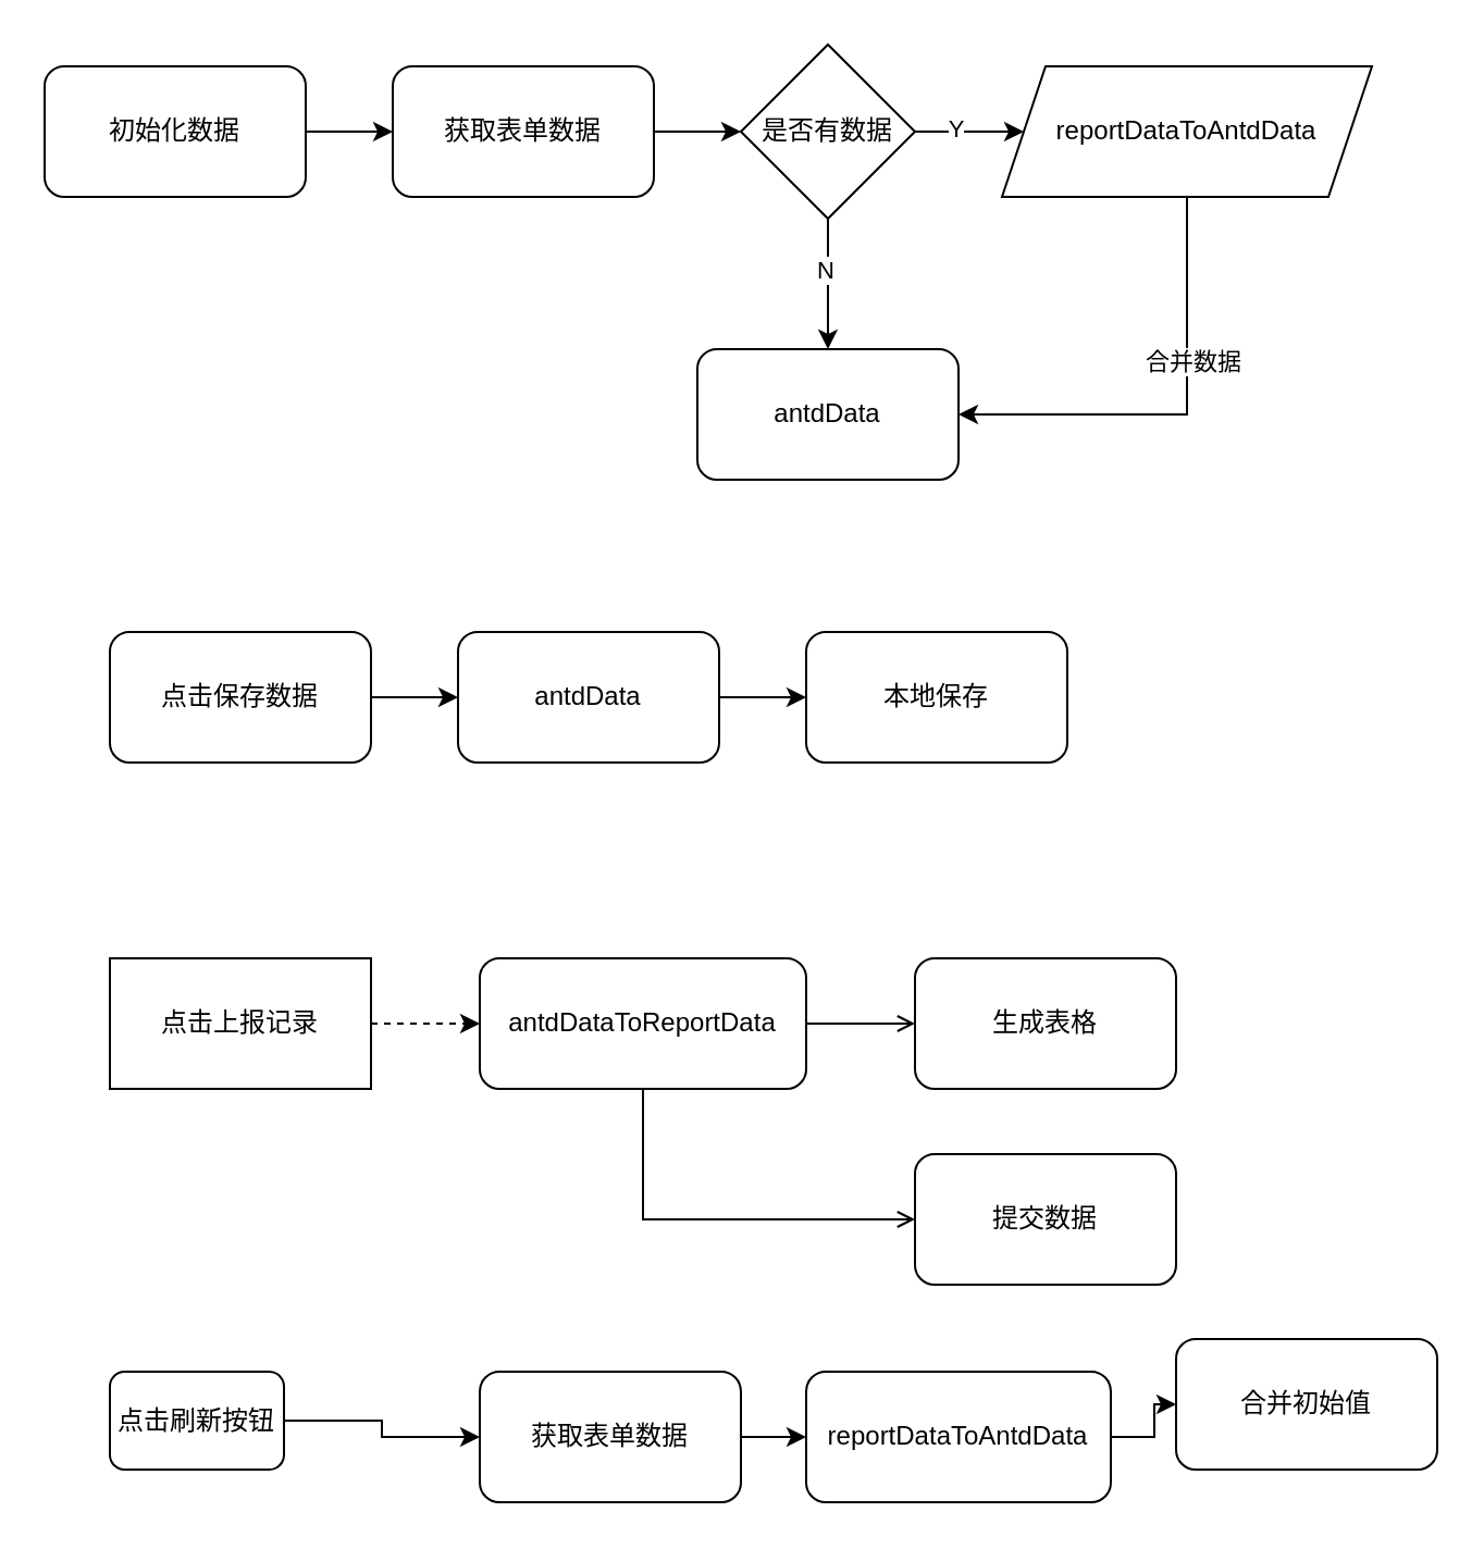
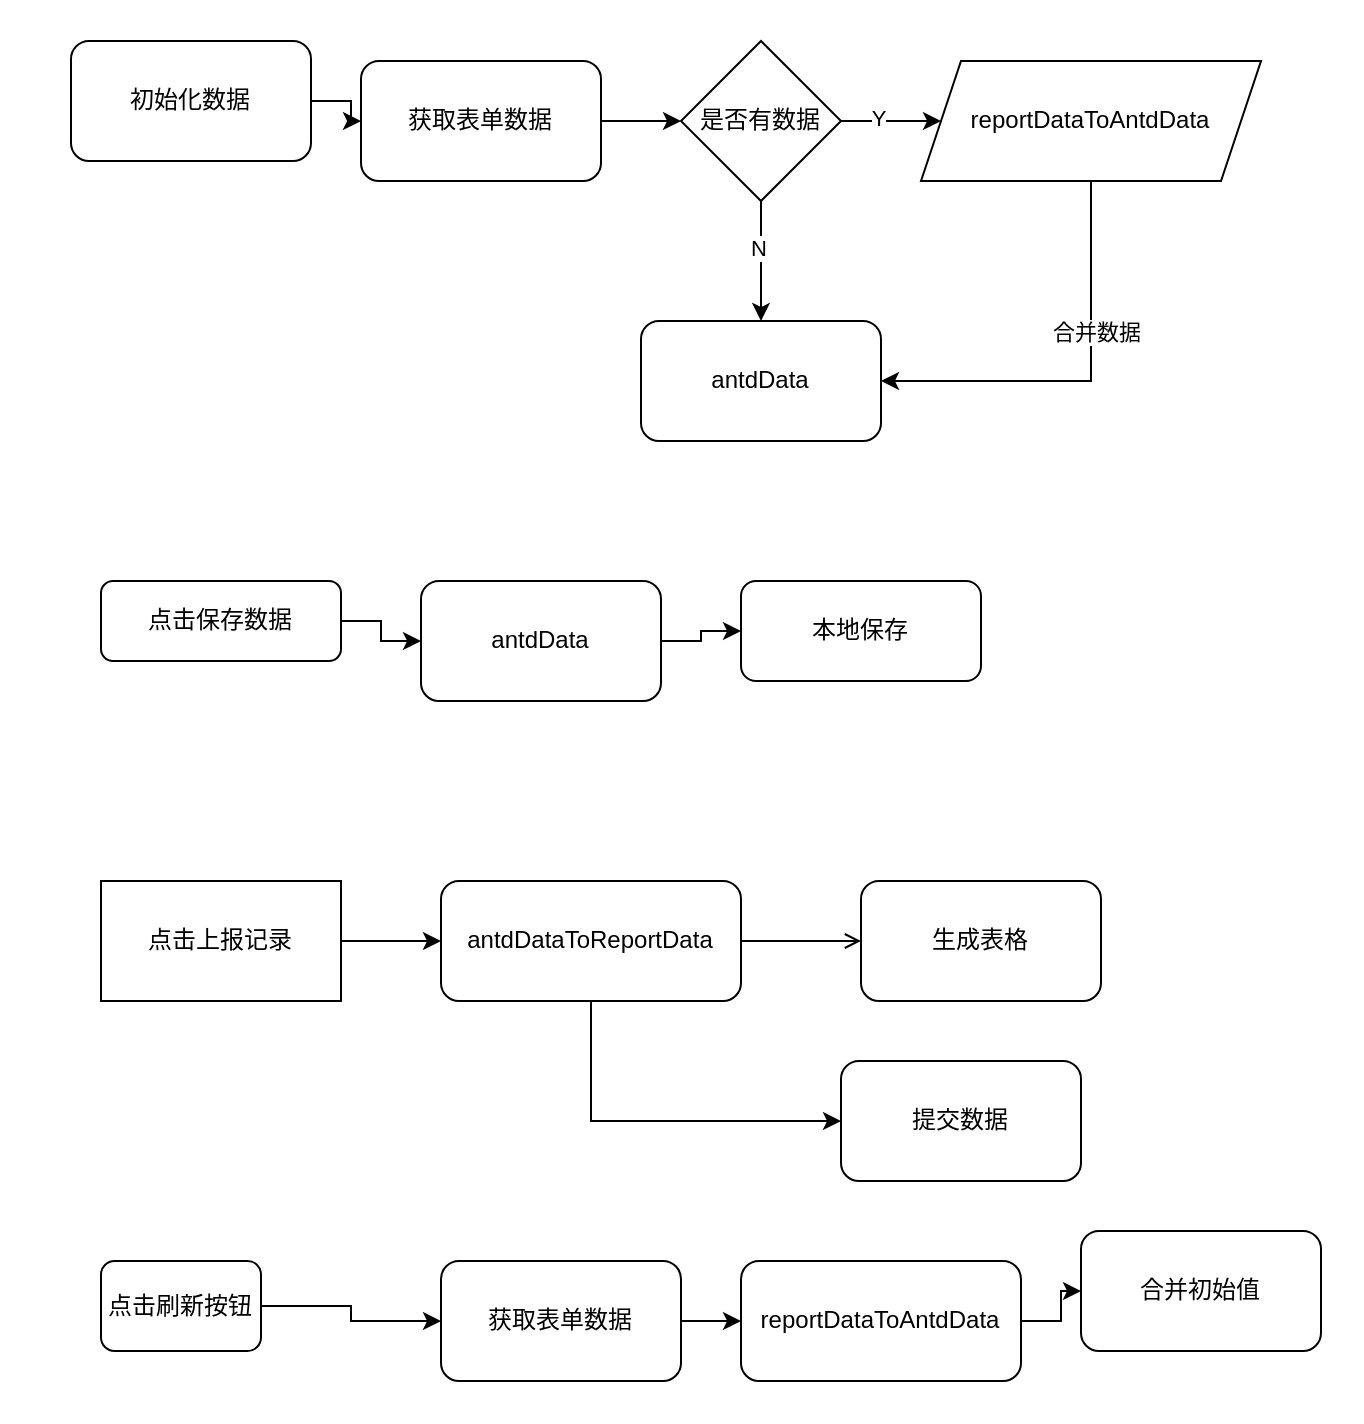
  <mxCell id="0" />
  <mxCell id="1" parent="0" />
- <mxCell id="2" value="" style="edgeStyle=orthogonalEdgeStyle;rounded=0;orthogonalLoop=1;jettySize=auto;html=1;dashed=1;" edge="1" parent="1" source="3" target="6"><mxGeometry relative="1" as="geometry" /></mxCell>
+ <mxCell id="2" value="" style="edgeStyle=orthogonalEdgeStyle;rounded=0;orthogonalLoop=1;jettySize=auto;html=1;" edge="1" parent="1" source="3" target="6"><mxGeometry relative="1" as="geometry" /></mxCell>
  <mxCell id="3" value="点击上报记录" style="whiteSpace=wrap;html=1;rounded=0;" vertex="1" parent="1"><mxGeometry x="50" y="440" width="120" height="60" as="geometry" /></mxCell>
  <mxCell id="4" value="" style="edgeStyle=orthogonalEdgeStyle;rounded=0;orthogonalLoop=1;jettySize=auto;html=1;endArrow=open;" edge="1" parent="1" source="6" target="7"><mxGeometry relative="1" as="geometry" /></mxCell>
- <mxCell id="5" style="edgeStyle=orthogonalEdgeStyle;rounded=0;orthogonalLoop=1;jettySize=auto;html=1;exitX=0.5;exitY=1;exitDx=0;exitDy=0;entryX=0;entryY=0.5;entryDx=0;entryDy=0;endArrow=open;" edge="1" parent="1" source="6" target="9"><mxGeometry relative="1" as="geometry" /></mxCell>
+ <mxCell id="5" style="edgeStyle=orthogonalEdgeStyle;rounded=0;orthogonalLoop=1;jettySize=auto;html=1;exitX=0.5;exitY=1;exitDx=0;exitDy=0;entryX=0;entryY=0.5;entryDx=0;entryDy=0;" edge="1" parent="1" source="6" target="9"><mxGeometry relative="1" as="geometry" /></mxCell>
  <mxCell id="6" value="antdDataToReportData" style="rounded=1;whiteSpace=wrap;html=1;" vertex="1" parent="1"><mxGeometry x="220" y="440" width="150" height="60" as="geometry" /></mxCell>
- <mxCell id="7" value="生成表格" style="rounded=1;whiteSpace=wrap;html=1;" vertex="1" parent="1"><mxGeometry x="420" y="440" width="120" height="60" as="geometry" /></mxCell>
+ <mxCell id="7" value="生成表格" style="rounded=1;whiteSpace=wrap;html=1;" vertex="1" parent="1"><mxGeometry x="430" y="440" width="120" height="60" as="geometry" /></mxCell>
  <mxCell id="8" value="antdData" style="rounded=1;whiteSpace=wrap;html=1;" vertex="1" parent="1"><mxGeometry x="320" y="160" width="120" height="60" as="geometry" /></mxCell>
  <mxCell id="9" value="提交数据" style="rounded=1;whiteSpace=wrap;html=1;" vertex="1" parent="1"><mxGeometry x="420" y="530" width="120" height="60" as="geometry" /></mxCell>
  <mxCell id="10" value="" style="edgeStyle=orthogonalEdgeStyle;rounded=0;orthogonalLoop=1;jettySize=auto;html=1;" edge="1" parent="1" source="11" target="13"><mxGeometry relative="1" as="geometry" /></mxCell>
  <mxCell id="11" value="点击刷新按钮" style="rounded=1;whiteSpace=wrap;html=1;" vertex="1" parent="1"><mxGeometry x="50" y="630" width="80" height="45" as="geometry" /></mxCell>
  <mxCell id="12" value="" style="edgeStyle=orthogonalEdgeStyle;rounded=0;orthogonalLoop=1;jettySize=auto;html=1;" edge="1" parent="1" source="13" target="15"><mxGeometry relative="1" as="geometry" /></mxCell>
  <mxCell id="13" value="获取表单数据" style="whiteSpace=wrap;html=1;rounded=1;" vertex="1" parent="1"><mxGeometry x="220" y="630" width="120" height="60" as="geometry" /></mxCell>
  <mxCell id="14" value="" style="edgeStyle=orthogonalEdgeStyle;rounded=0;orthogonalLoop=1;jettySize=auto;html=1;" edge="1" parent="1" source="15" target="16"><mxGeometry relative="1" as="geometry" /></mxCell>
  <mxCell id="15" value="reportDataToAntdData" style="rounded=1;whiteSpace=wrap;html=1;" vertex="1" parent="1"><mxGeometry x="370" y="630" width="140" height="60" as="geometry" /></mxCell>
  <mxCell id="16" value="合并初始值" style="rounded=1;whiteSpace=wrap;html=1;" vertex="1" parent="1"><mxGeometry x="540" y="615" width="120" height="60" as="geometry" /></mxCell>
  <mxCell id="17" style="edgeStyle=orthogonalEdgeStyle;rounded=0;orthogonalLoop=1;jettySize=auto;html=1;exitX=1;exitY=0.5;exitDx=0;exitDy=0;entryX=0;entryY=0.5;entryDx=0;entryDy=0;" edge="1" parent="1" source="18" target="23"><mxGeometry relative="1" as="geometry" /></mxCell>
  <mxCell id="18" value="获取表单数据" style="rounded=1;whiteSpace=wrap;html=1;" vertex="1" parent="1"><mxGeometry x="180" y="30" width="120" height="60" as="geometry" /></mxCell>
  <mxCell id="19" value="" style="edgeStyle=orthogonalEdgeStyle;rounded=0;orthogonalLoop=1;jettySize=auto;html=1;" edge="1" parent="1" source="23" target="26"><mxGeometry relative="1" as="geometry" /></mxCell>
  <mxCell id="20" value="Y" style="edgeLabel;html=1;align=center;verticalAlign=middle;resizable=0;points=[];" vertex="1" connectable="0" parent="19"><mxGeometry x="-0.28" y="2" relative="1" as="geometry"><mxPoint as="offset" /></mxGeometry></mxCell>
  <mxCell id="21" style="edgeStyle=orthogonalEdgeStyle;rounded=0;orthogonalLoop=1;jettySize=auto;html=1;exitX=0.5;exitY=1;exitDx=0;exitDy=0;" edge="1" parent="1" source="23" target="8"><mxGeometry relative="1" as="geometry" /></mxCell>
  <mxCell id="22" value="N" style="edgeLabel;html=1;align=center;verticalAlign=middle;resizable=0;points=[];" vertex="1" connectable="0" parent="21"><mxGeometry x="-0.233" y="-2" relative="1" as="geometry"><mxPoint as="offset" /></mxGeometry></mxCell>
  <mxCell id="23" value="是否有数据" style="rhombus;whiteSpace=wrap;html=1;" vertex="1" parent="1"><mxGeometry x="340" y="20" width="80" height="80" as="geometry" /></mxCell>
  <mxCell id="24" style="edgeStyle=orthogonalEdgeStyle;rounded=0;orthogonalLoop=1;jettySize=auto;html=1;exitX=0.5;exitY=1;exitDx=0;exitDy=0;entryX=1;entryY=0.5;entryDx=0;entryDy=0;" edge="1" parent="1" source="26" target="8"><mxGeometry relative="1" as="geometry" /></mxCell>
  <mxCell id="25" value="合并数据" style="edgeLabel;html=1;align=center;verticalAlign=middle;resizable=0;points=[];" vertex="1" connectable="0" parent="24"><mxGeometry x="-0.268" y="2" relative="1" as="geometry"><mxPoint as="offset" /></mxGeometry></mxCell>
  <mxCell id="26" value="reportDataToAntdData" style="shape=parallelogram;perimeter=parallelogramPerimeter;whiteSpace=wrap;html=1;fixedSize=1;" vertex="1" parent="1"><mxGeometry x="460" y="30" width="170" height="60" as="geometry" /></mxCell>
  <mxCell id="27" style="edgeStyle=orthogonalEdgeStyle;rounded=0;orthogonalLoop=1;jettySize=auto;html=1;exitX=1;exitY=0.5;exitDx=0;exitDy=0;entryX=0;entryY=0.5;entryDx=0;entryDy=0;" edge="1" parent="1" source="28" target="32"><mxGeometry relative="1" as="geometry" /></mxCell>
- <mxCell id="28" value="点击保存数据" style="rounded=1;whiteSpace=wrap;html=1;" vertex="1" parent="1"><mxGeometry x="50" y="290" width="120" height="60" as="geometry" /></mxCell>
+ <mxCell id="28" value="点击保存数据" style="rounded=1;whiteSpace=wrap;html=1;" vertex="1" parent="1"><mxGeometry x="50" y="290" width="120" height="40" as="geometry" /></mxCell>
  <mxCell id="29" style="edgeStyle=orthogonalEdgeStyle;rounded=0;orthogonalLoop=1;jettySize=auto;html=1;exitX=1;exitY=0.5;exitDx=0;exitDy=0;" edge="1" parent="1" source="30" target="18"><mxGeometry relative="1" as="geometry" /></mxCell>
- <mxCell id="30" value="初始化数据" style="rounded=1;whiteSpace=wrap;html=1;" vertex="1" parent="1"><mxGeometry x="20" y="30" width="120" height="60" as="geometry" /></mxCell>
+ <mxCell id="30" value="初始化数据" style="rounded=1;whiteSpace=wrap;html=1;" vertex="1" parent="1"><mxGeometry x="35" y="20" width="120" height="60" as="geometry" /></mxCell>
  <mxCell id="31" style="edgeStyle=orthogonalEdgeStyle;rounded=0;orthogonalLoop=1;jettySize=auto;html=1;exitX=1;exitY=0.5;exitDx=0;exitDy=0;entryX=0;entryY=0.5;entryDx=0;entryDy=0;" edge="1" parent="1" source="32" target="33"><mxGeometry relative="1" as="geometry" /></mxCell>
  <mxCell id="32" value="antdData" style="rounded=1;whiteSpace=wrap;html=1;" vertex="1" parent="1"><mxGeometry x="210" y="290" width="120" height="60" as="geometry" /></mxCell>
- <mxCell id="33" value="本地保存" style="rounded=1;whiteSpace=wrap;html=1;" vertex="1" parent="1"><mxGeometry x="370" y="290" width="120" height="60" as="geometry" /></mxCell>
+ <mxCell id="33" value="本地保存" style="rounded=1;whiteSpace=wrap;html=1;" vertex="1" parent="1"><mxGeometry x="370" y="290" width="120" height="50" as="geometry" /></mxCell>
